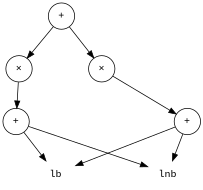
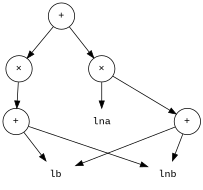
  digraph {
    fontname="Liberation Mono"
    nodesep=1.0
    rank=same
    node [fontname="Liberation Mono" shape=circle]
    edge [fontname="Liberation Mono"]
    n1 [label="+"]
    n2 [label=<&times;>]
    n3 [label=<&times;>]
    n4 [label="+"]
+   lna [shape=plaintext]
    n6 [label="+"]
    lb [shape=plaintext]
    lnb [shape=plaintext]
    n1 -> n2
    n1 -> n3
    n2 -> n4
+   n3 -> lna
    n3 -> n6
    n4 -> lb
    n4 -> lnb
    n6 -> lb
    n6 -> lnb
  }
